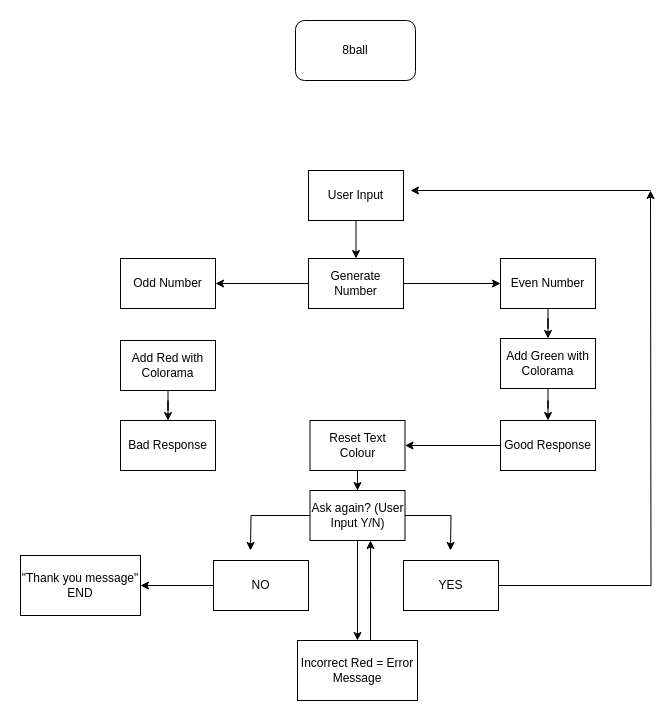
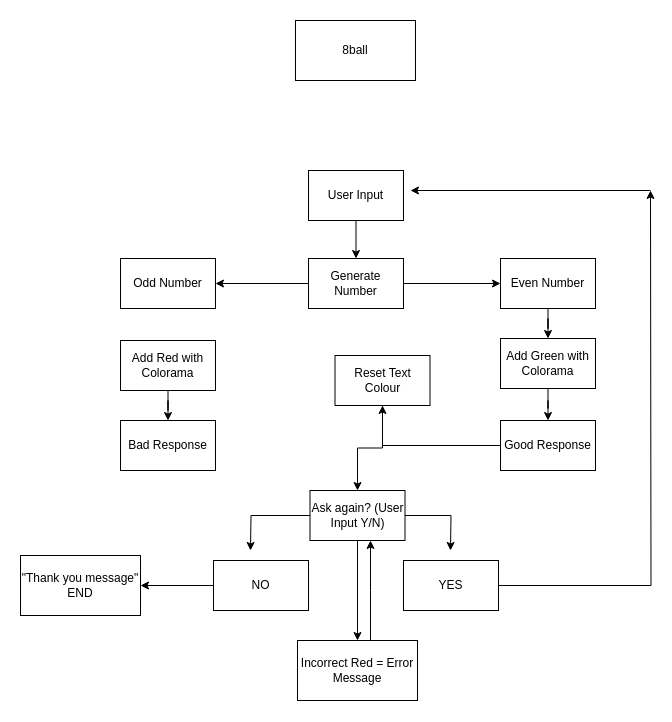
  <mxCell id="0" />
  <mxCell id="1" parent="0" />
- <mxCell id="2" value="8ball" style="whiteSpace=wrap;html=1;rounded=1;" vertex="1" parent="1"><mxGeometry x="295" y="20" width="120" height="60" as="geometry" /></mxCell>
+ <mxCell id="2" value="8ball" style="rounded=0;whiteSpace=wrap;html=1;" vertex="1" parent="1"><mxGeometry x="295" y="20" width="120" height="60" as="geometry" /></mxCell>
  <mxCell id="3" style="edgeStyle=orthogonalEdgeStyle;rounded=0;orthogonalLoop=1;jettySize=auto;html=1;exitX=0.5;exitY=1;exitDx=0;exitDy=0;entryX=0.5;entryY=0;entryDx=0;entryDy=0;" edge="1" parent="1" source="4" target="12"><mxGeometry relative="1" as="geometry" /></mxCell>
  <mxCell id="4" value="User Input" style="rounded=0;whiteSpace=wrap;html=1;" vertex="1" parent="1"><mxGeometry x="308" y="170" width="95" height="50" as="geometry" /></mxCell>
  <mxCell id="5" value="" style="edgeStyle=orthogonalEdgeStyle;rounded=0;orthogonalLoop=1;jettySize=auto;html=1;" edge="1" parent="1" source="6" target="19"><mxGeometry relative="1" as="geometry" /></mxCell>
  <mxCell id="6" value="Good Response" style="rounded=0;whiteSpace=wrap;html=1;" vertex="1" parent="1"><mxGeometry x="500" y="420" width="95" height="50" as="geometry" /></mxCell>
  <mxCell id="7" value="Bad Response" style="rounded=0;whiteSpace=wrap;html=1;" vertex="1" parent="1"><mxGeometry x="120" y="420" width="95" height="50" as="geometry" /></mxCell>
  <mxCell id="8" value="" style="edgeStyle=orthogonalEdgeStyle;rounded=0;orthogonalLoop=1;jettySize=auto;html=1;" edge="1" parent="1" source="9" target="17"><mxGeometry relative="1" as="geometry" /></mxCell>
  <mxCell id="9" value="Even Number" style="rounded=0;whiteSpace=wrap;html=1;" vertex="1" parent="1"><mxGeometry x="500" y="258" width="95" height="50" as="geometry" /></mxCell>
  <mxCell id="10" value="" style="edgeStyle=orthogonalEdgeStyle;rounded=0;orthogonalLoop=1;jettySize=auto;html=1;" edge="1" parent="1" source="12" target="13"><mxGeometry relative="1" as="geometry" /></mxCell>
  <mxCell id="11" value="" style="edgeStyle=orthogonalEdgeStyle;rounded=0;orthogonalLoop=1;jettySize=auto;html=1;" edge="1" parent="1" source="12" target="9"><mxGeometry relative="1" as="geometry" /></mxCell>
  <mxCell id="12" value="Generate Number" style="rounded=0;whiteSpace=wrap;html=1;" vertex="1" parent="1"><mxGeometry x="308" y="258" width="95" height="50" as="geometry" /></mxCell>
  <mxCell id="13" value="Odd Number" style="rounded=0;whiteSpace=wrap;html=1;" vertex="1" parent="1"><mxGeometry x="120" y="258" width="95" height="50" as="geometry" /></mxCell>
  <mxCell id="14" value="" style="edgeStyle=orthogonalEdgeStyle;rounded=0;orthogonalLoop=1;jettySize=auto;html=1;" edge="1" parent="1" source="15" target="7"><mxGeometry relative="1" as="geometry" /></mxCell>
  <mxCell id="15" value="Add Red with Colorama" style="rounded=0;whiteSpace=wrap;html=1;" vertex="1" parent="1"><mxGeometry x="120" y="340" width="95" height="50" as="geometry" /></mxCell>
  <mxCell id="16" value="" style="edgeStyle=orthogonalEdgeStyle;rounded=0;orthogonalLoop=1;jettySize=auto;html=1;" edge="1" parent="1" source="17" target="6"><mxGeometry relative="1" as="geometry" /></mxCell>
  <mxCell id="17" value="Add Green with Colorama" style="rounded=0;whiteSpace=wrap;html=1;" vertex="1" parent="1"><mxGeometry x="500" y="338" width="95" height="50" as="geometry" /></mxCell>
  <mxCell id="18" value="" style="edgeStyle=orthogonalEdgeStyle;rounded=0;orthogonalLoop=1;jettySize=auto;html=1;" edge="1" parent="1" source="19" target="22"><mxGeometry relative="1" as="geometry" /></mxCell>
- <mxCell id="19" value="Reset Text Colour" style="rounded=0;whiteSpace=wrap;html=1;" vertex="1" parent="1"><mxGeometry x="309.5" y="420" width="95" height="50" as="geometry" /></mxCell>
+ <mxCell id="19" value="Reset Text Colour" style="rounded=0;whiteSpace=wrap;html=1;" vertex="1" parent="1"><mxGeometry x="334.5" y="355" width="95" height="50" as="geometry" /></mxCell>
  <mxCell id="20" value="" style="edgeStyle=orthogonalEdgeStyle;rounded=0;orthogonalLoop=1;jettySize=auto;html=1;" edge="1" parent="1" source="22"><mxGeometry relative="1" as="geometry"><mxPoint x="250" y="550" as="targetPoint" /></mxGeometry></mxCell>
  <mxCell id="21" value="" style="edgeStyle=orthogonalEdgeStyle;rounded=0;orthogonalLoop=1;jettySize=auto;html=1;" edge="1" parent="1" source="22" target="30"><mxGeometry relative="1" as="geometry" /></mxCell>
  <mxCell id="22" value="Ask again? (User Input Y/N)" style="rounded=0;whiteSpace=wrap;html=1;" vertex="1" parent="1"><mxGeometry x="309.5" y="490" width="95" height="50" as="geometry" /></mxCell>
  <mxCell id="23" value="" style="edgeStyle=orthogonalEdgeStyle;rounded=0;orthogonalLoop=1;jettySize=auto;html=1;" edge="1" parent="1" source="24" target="31"><mxGeometry relative="1" as="geometry" /></mxCell>
  <mxCell id="24" value="NO" style="rounded=0;whiteSpace=wrap;html=1;" vertex="1" parent="1"><mxGeometry x="213" y="560" width="95" height="50" as="geometry" /></mxCell>
  <mxCell id="25" value="" style="edgeStyle=orthogonalEdgeStyle;rounded=0;orthogonalLoop=1;jettySize=auto;html=1;" edge="1" parent="1" source="26"><mxGeometry relative="1" as="geometry"><mxPoint x="650" y="190" as="targetPoint" /></mxGeometry></mxCell>
  <mxCell id="26" value="YES" style="rounded=0;whiteSpace=wrap;html=1;" vertex="1" parent="1"><mxGeometry x="403" y="560" width="95" height="50" as="geometry" /></mxCell>
  <mxCell id="27" value="" style="edgeStyle=orthogonalEdgeStyle;rounded=0;orthogonalLoop=1;jettySize=auto;html=1;" edge="1" parent="1" source="22"><mxGeometry relative="1" as="geometry"><mxPoint x="405" y="515" as="sourcePoint" /><mxPoint x="450" y="550" as="targetPoint" /></mxGeometry></mxCell>
  <mxCell id="28" value="" style="endArrow=classic;html=1;rounded=0;" edge="1" parent="1"><mxGeometry width="50" height="50" relative="1" as="geometry"><mxPoint x="650" y="190" as="sourcePoint" /><mxPoint x="410" y="190" as="targetPoint" /></mxGeometry></mxCell>
  <mxCell id="29" value="" style="edgeStyle=orthogonalEdgeStyle;rounded=0;orthogonalLoop=1;jettySize=auto;html=1;" edge="1" parent="1" source="30" target="22"><mxGeometry relative="1" as="geometry"><Array as="points"><mxPoint x="370" y="590" /><mxPoint x="370" y="590" /></Array></mxGeometry></mxCell>
  <mxCell id="30" value="Incorrect Red = Error Message" style="rounded=0;whiteSpace=wrap;html=1;" vertex="1" parent="1"><mxGeometry x="297" y="640" width="120" height="60" as="geometry" /></mxCell>
  <mxCell id="31" value="&quot;Thank you message&quot; END" style="rounded=0;whiteSpace=wrap;html=1;" vertex="1" parent="1"><mxGeometry x="20" y="555" width="120" height="60" as="geometry" /></mxCell>
